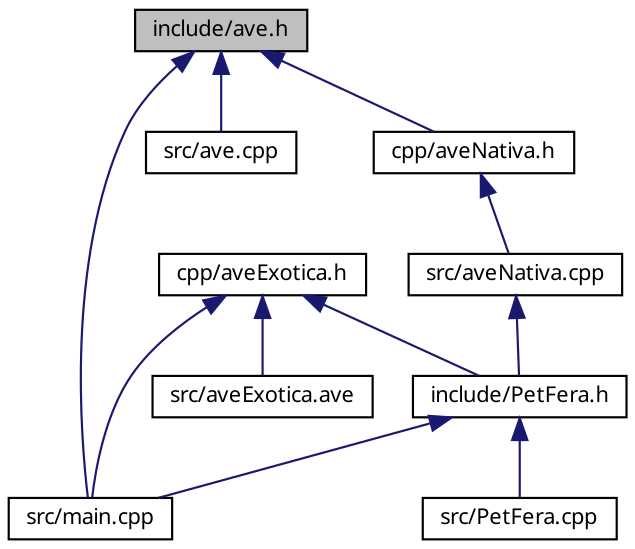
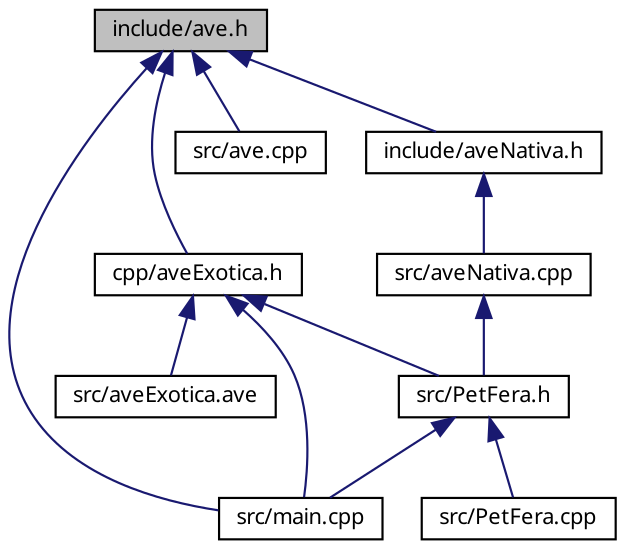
  digraph {
    fontname="Noto Sans"
    node [color=black fillcolor=white fontname="Noto Sans" fontsize=10 shape=record style=filled]
    edge [color=midnightblue dir=back fontname="Noto Sans" fontsize=10 labelfontname=Helvetica labelfontsize=10 style=solid]
    n1 [fillcolor=grey75 fontcolor=black height=0.2 label="include/ave.h" width=0.4]
    n2 [height=0.2 label="cpp/aveExotica.h" width=0.4]
-   n3 [height=0.2 label="cpp/aveNativa.h" width=0.4]
+   n3 [height=0.2 label="include/aveNativa.h" width=0.4]
    n4 [height=0.2 label="src/ave.cpp" width=0.4]
    n5 [height=0.2 label="src/main.cpp" width=0.4]
-   n6 [height=0.2 label="include/PetFera.h" width=0.4]
+   n6 [height=0.2 label="src/PetFera.h" width=0.4]
    n7 [height=0.2 label="src/aveExotica.ave" width=0.4]
    n8 [height=0.2 label="src/aveNativa.cpp" width=0.4]
    n9 [height=0.2 label="src/PetFera.cpp" width=0.4]
+   n1 -> n2
    n1 -> n3
    n1 -> n4
    n1 -> n5
    n2 -> n5
    n2 -> n6
    n2 -> n7
    n3 -> n8
    n6 -> n5
    n6 -> n9
    n8 -> n6
  }
